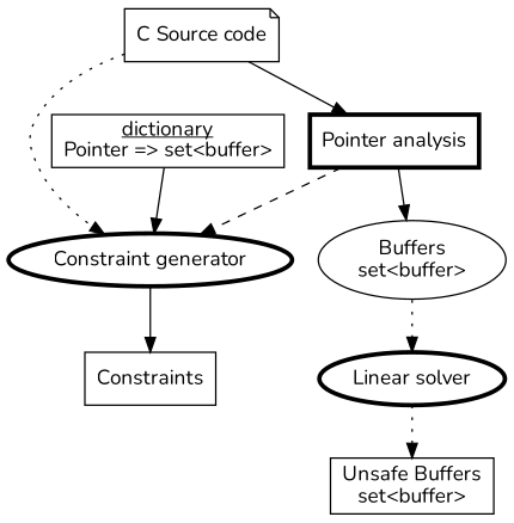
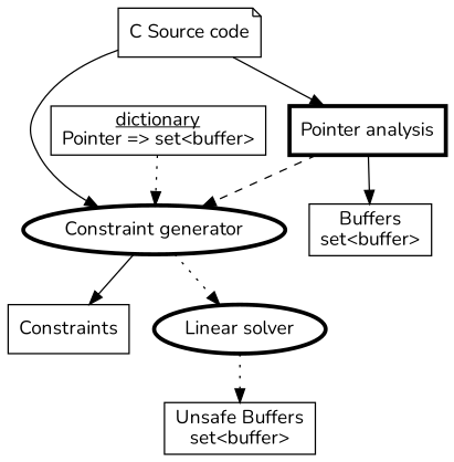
  digraph {
    fontname=Nunito
    node [fontname=Nunito shape=box]
    edge [fontname=Nunito style=solid]
    n1 [label="C Source code" shape=note]
    n2 [label="Pointer analysis" penwidth=3]
    n3 [label="Constraint generator" penwidth=3 shape=ellipse]
-   n4 [label="Buffers\nset<buffer>" shape=ellipse]
+   n4 [label="Buffers\nset<buffer>"]
    n5 [label=Constraints]
    n6 [label="Linear solver" penwidth=3 shape=ellipse]
    n7 [label="Unsafe Buffers\nset<buffer>"]
    n8 [label=<<u>dictionary</u><br/>Pointer =&gt; set&lt;buffer&gt;>]
    n1 -> n2
-   n1 -> n3 [style=dotted]
+   n1 -> n3
    n2 -> n3 [style=dashed]
    n2 -> n4
    n3 -> n5
-   n4 -> n6 [style=dotted]
+   n3 -> n6 [style=dotted]
    n6 -> n7 [style=dotted]
-   n8 -> n3
+   n8 -> n3 [style=dotted]
  }
